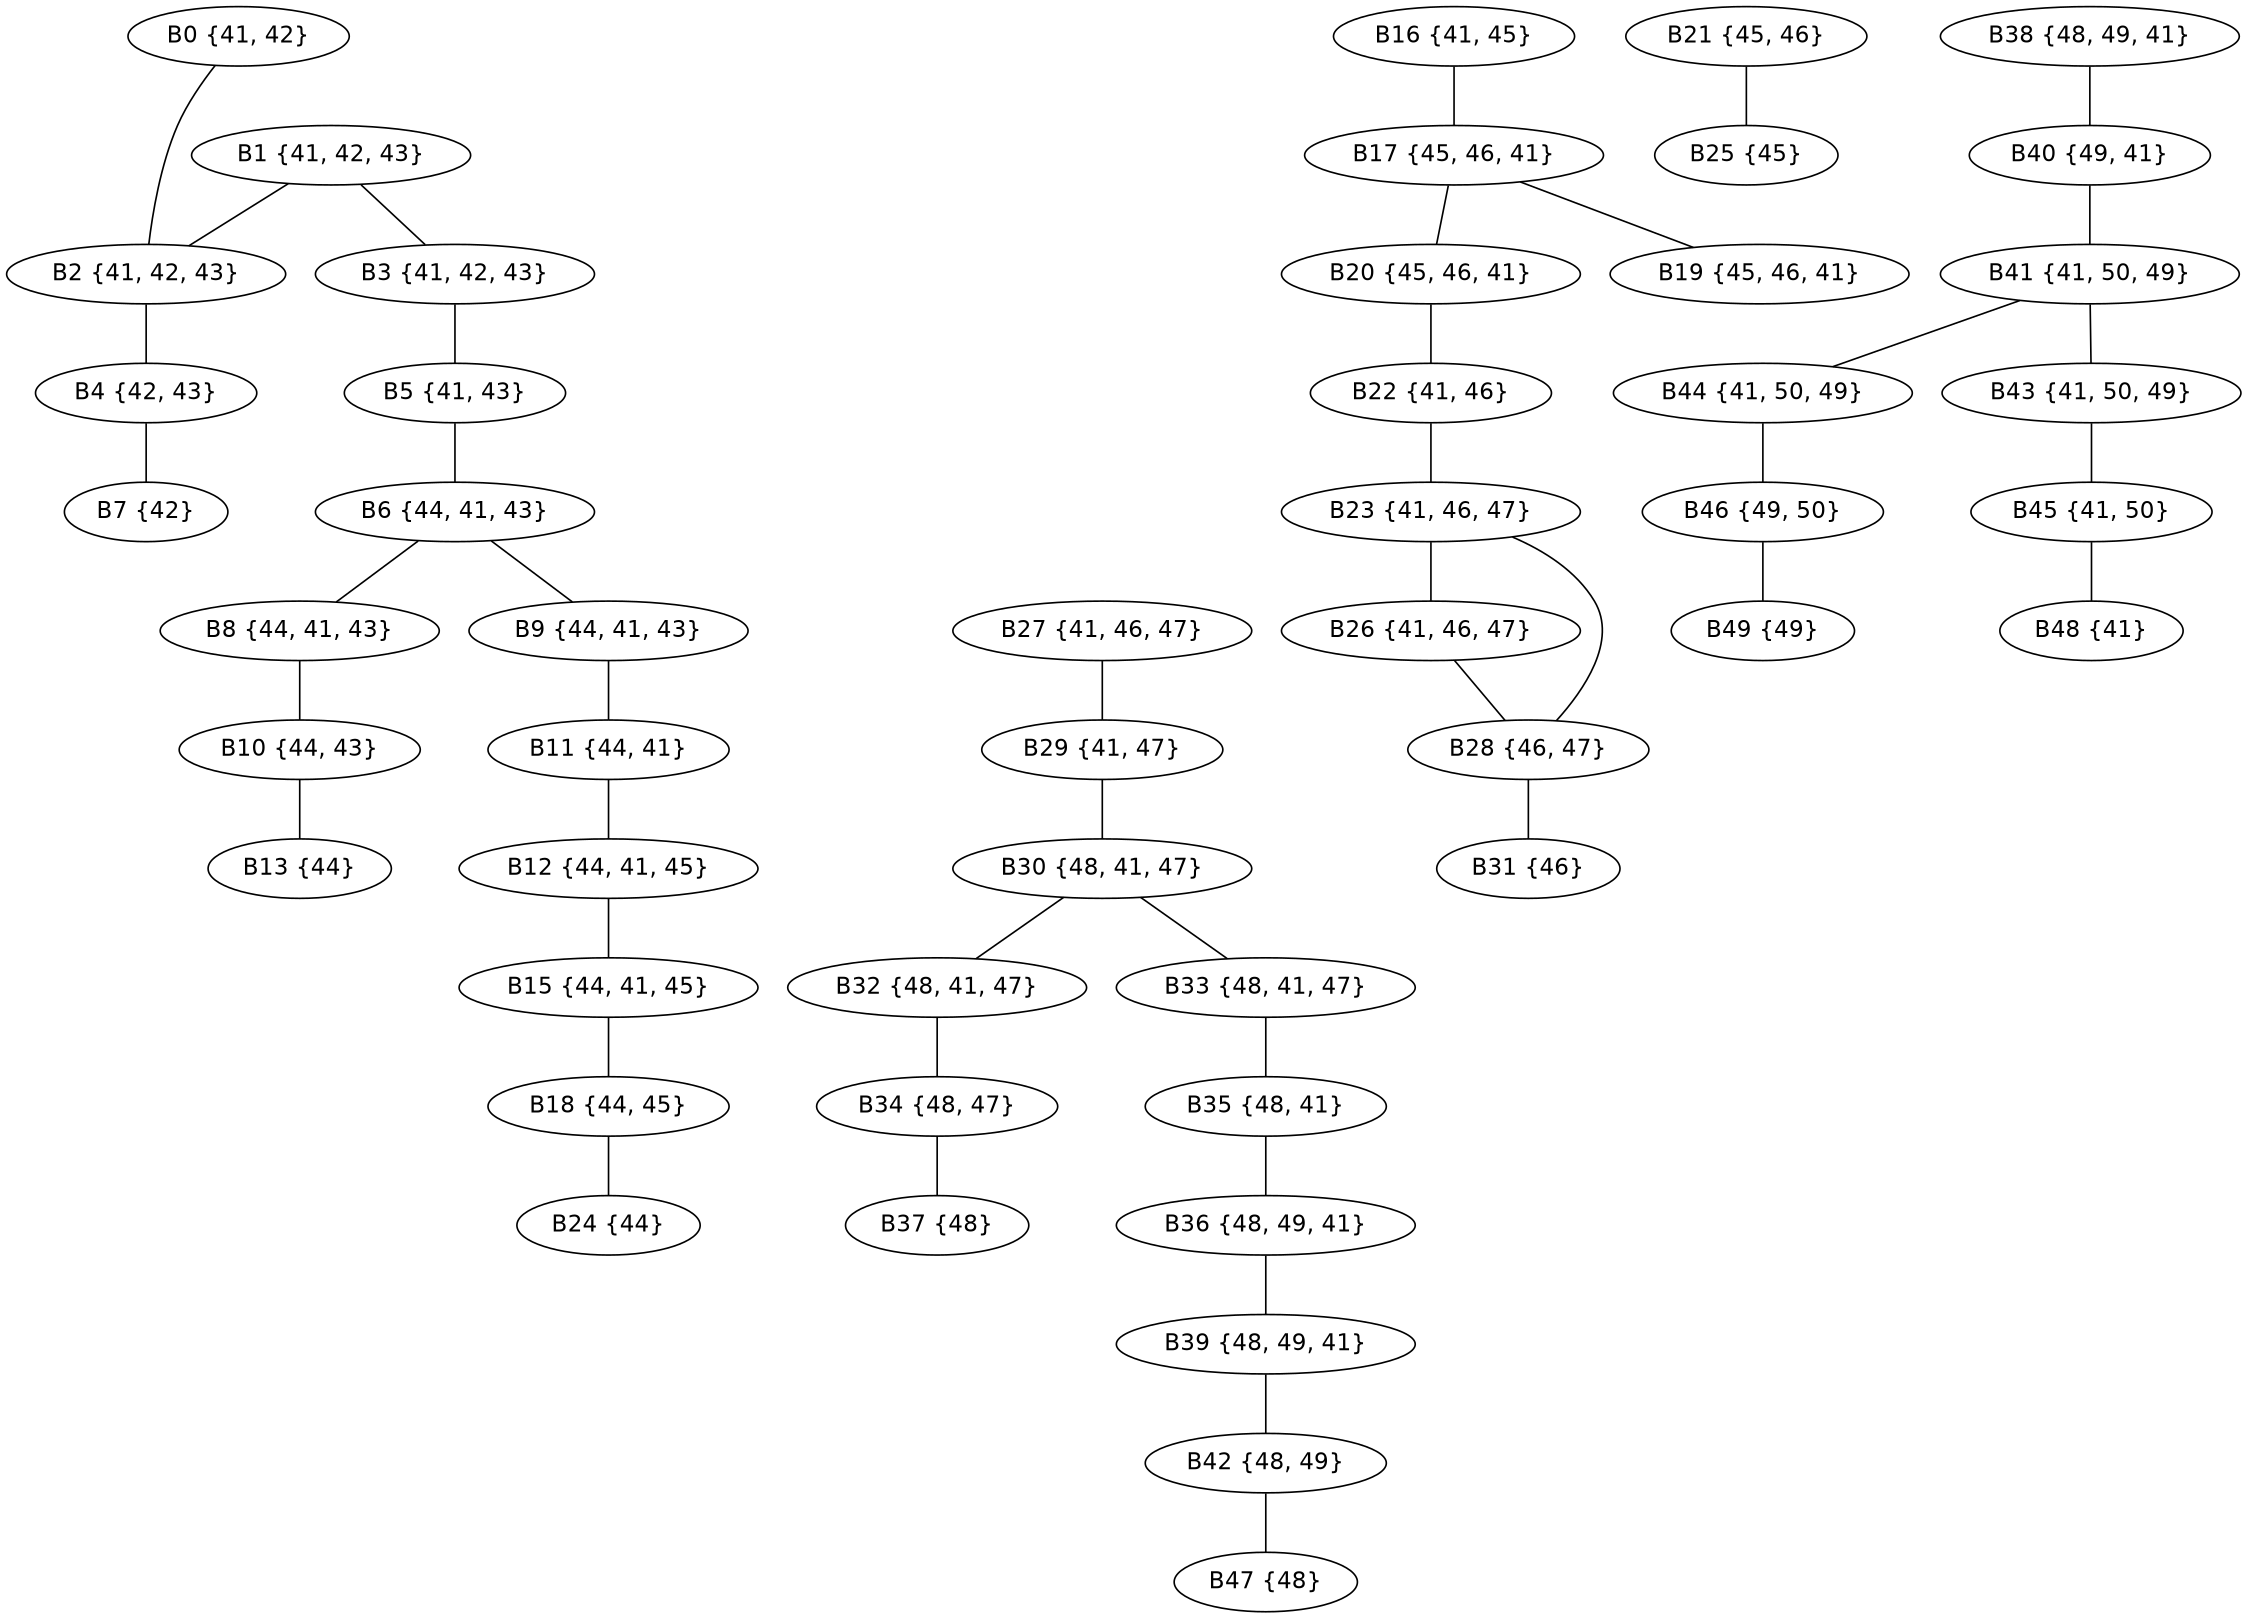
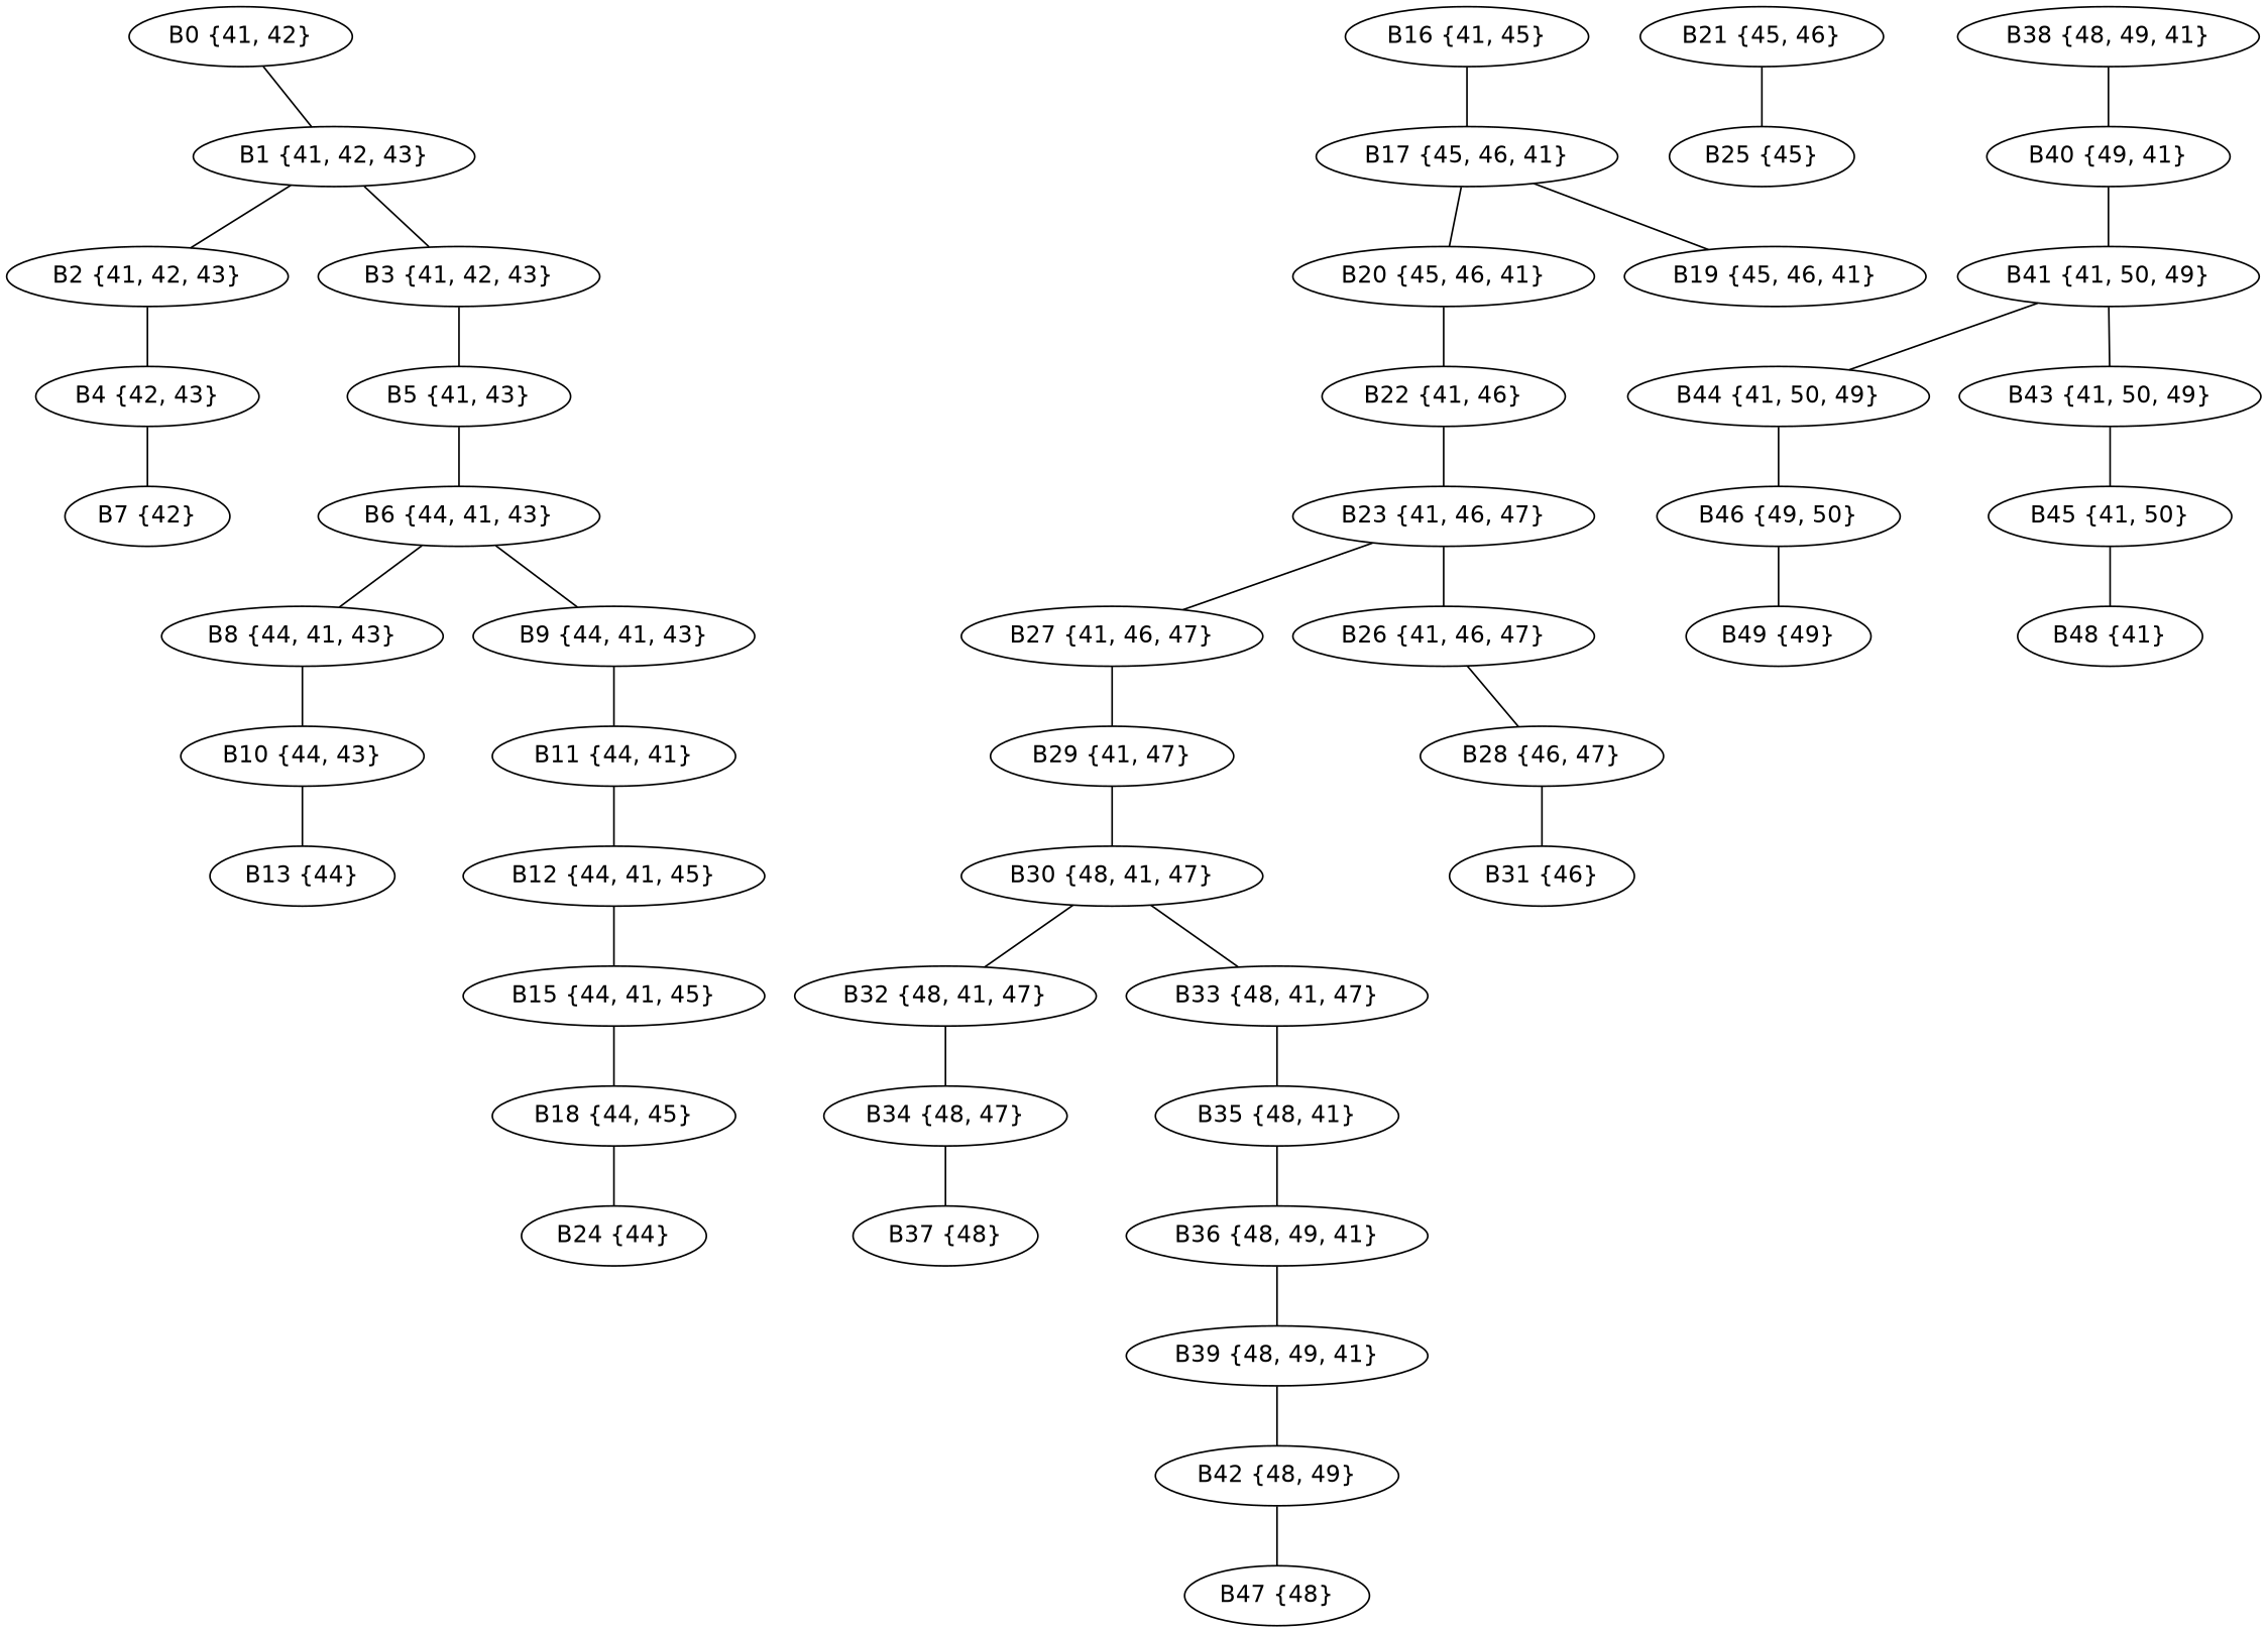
  graph {
    fontname="DejaVu Sans"
    node [fontname="DejaVu Sans"]
    edge [fontname="DejaVu Sans"]
    n1 [label="B0 {41, 42}"]
    n2 [label="B1 {41, 42, 43}"]
    n3 [label="B2 {41, 42, 43}"]
    n4 [label="B3 {41, 42, 43}"]
    n5 [label="B4 {42, 43}"]
    n6 [label="B5 {41, 43}"]
    n7 [label="B7 {42}"]
    n8 [label="B6 {44, 41, 43}"]
    n9 [label="B8 {44, 41, 43}"]
    n10 [label="B9 {44, 41, 43}"]
    n11 [label="B10 {44, 43}"]
    n12 [label="B11 {44, 41}"]
    n13 [label="B13 {44}"]
    n14 [label="B12 {44, 41, 45}"]
    n15 [label="B15 {44, 41, 45}"]
    n16 [label="B18 {44, 45}"]
    n17 [label="B24 {44}"]
    n18 [label="B16 {41, 45}"]
    n19 [label="B17 {45, 46, 41}"]
    n20 [label="B20 {45, 46, 41}"]
    n21 [label="B19 {45, 46, 41}"]
    n22 [label="B22 {41, 46}"]
    n23 [label="B23 {41, 46, 47}"]
    n24 [label="B21 {45, 46}"]
    n25 [label="B25 {45}"]
    n26 [label="B27 {41, 46, 47}"]
    n27 [label="B26 {41, 46, 47}"]
    n28 [label="B29 {41, 47}"]
    n29 [label="B28 {46, 47}"]
    n30 [label="B30 {48, 41, 47}"]
    n31 [label="B31 {46}"]
    n32 [label="B32 {48, 41, 47}"]
    n33 [label="B33 {48, 41, 47}"]
    n34 [label="B34 {48, 47}"]
    n35 [label="B35 {48, 41}"]
    n36 [label="B37 {48}"]
    n37 [label="B36 {48, 49, 41}"]
    n38 [label="B39 {48, 49, 41}"]
    n39 [label="B42 {48, 49}"]
    n40 [label="B38 {48, 49, 41}"]
    n41 [label="B40 {49, 41}"]
    n42 [label="B47 {48}"]
    n43 [label="B41 {41, 50, 49}"]
    n44 [label="B44 {41, 50, 49}"]
    n45 [label="B43 {41, 50, 49}"]
    n46 [label="B46 {49, 50}"]
    n47 [label="B45 {41, 50}"]
    n48 [label="B49 {49}"]
    n49 [label="B48 {41}"]
-   n1 -- n3
+   n1 -- n2
    n2 -- n3
    n2 -- n4
    n3 -- n5
    n4 -- n6
    n5 -- n7
    n6 -- n8
    n8 -- n9
    n8 -- n10
    n9 -- n11
    n10 -- n12
    n11 -- n13
    n12 -- n14
    n14 -- n15
    n15 -- n16
    n16 -- n17
    n18 -- n19
    n19 -- n20
    n19 -- n21
    n20 -- n22
    n22 -- n23
-   n23 -- n29
+   n23 -- n26
    n23 -- n27
    n24 -- n25
    n26 -- n28
    n27 -- n29
    n28 -- n30
    n29 -- n31
    n30 -- n32
    n30 -- n33
    n32 -- n34
    n33 -- n35
    n34 -- n36
    n35 -- n37
    n37 -- n38
    n38 -- n39
    n39 -- n42
    n40 -- n41
    n41 -- n43
    n43 -- n44
    n43 -- n45
    n44 -- n46
    n45 -- n47
    n46 -- n48
    n47 -- n49
  }
